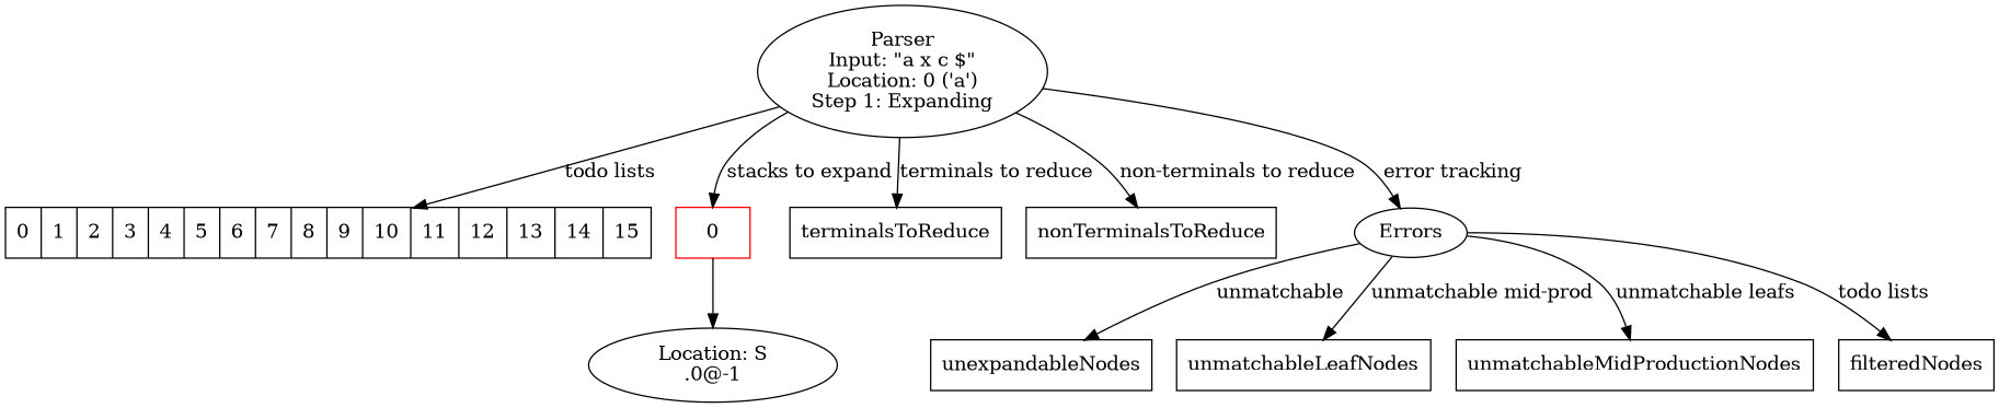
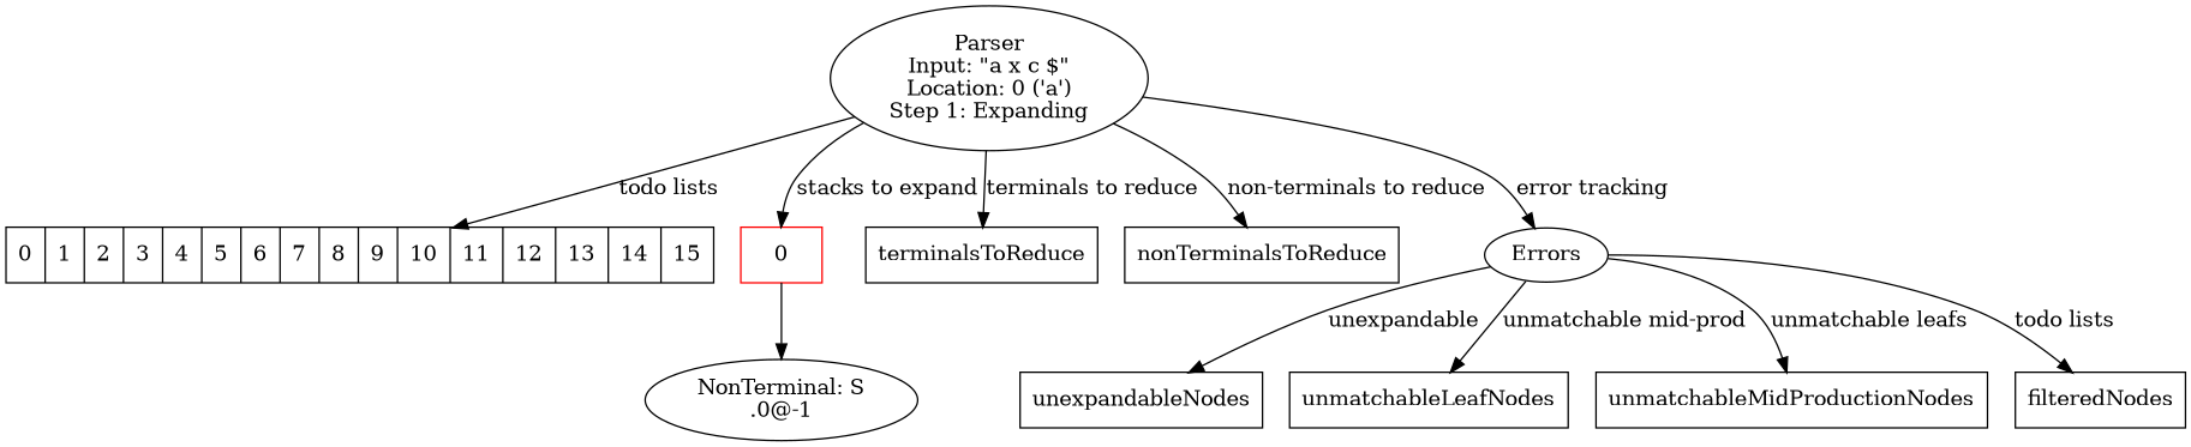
  digraph {
    node [shape=record]
    n1 [label="Parser\nInput: \"a x c $\"\nLocation: 0 ('a')\nStep 1: Expanding" shape=""]
    n2 [label="<0> 0 | <1> 1 | <2> 2 | <3> 3 | <4> 4 | <5> 5 | <6> 6 | <7> 7 | <8> 8 | <9> 9 | <10> 10 | <11> 11 | <12> 12 | <13> 13 | <14> 14 | <15> 15"]
    n3 [color=red label="<0> 0"]
    terminalsToReduce
    nonTerminalsToReduce
    n6 [label=Errors shape=""]
-   n7 [label="Location: S\n.0@-1" shape=""]
+   n7 [label="NonTerminal: S\n.0@-1" shape=""]
    unexpandableNodes
    unmatchableLeafNodes
    unmatchableMidProductionNodes
    filteredNodes
    n1 -> n2 [label="todo lists"]
    n1 -> n3 [label="stacks to expand"]
    n1 -> terminalsToReduce [label="terminals to reduce"]
    n1 -> nonTerminalsToReduce [label="non-terminals to reduce"]
    n1 -> n6 [label="error tracking"]
    n3 -> n7 [tailport=0]
-   n6 -> unexpandableNodes [label=unmatchable]
+   n6 -> unexpandableNodes [label=unexpandable]
    n6 -> unmatchableLeafNodes [label="unmatchable mid-prod"]
    n6 -> unmatchableMidProductionNodes [label="unmatchable leafs"]
    n6 -> filteredNodes [label="todo lists"]
  }
